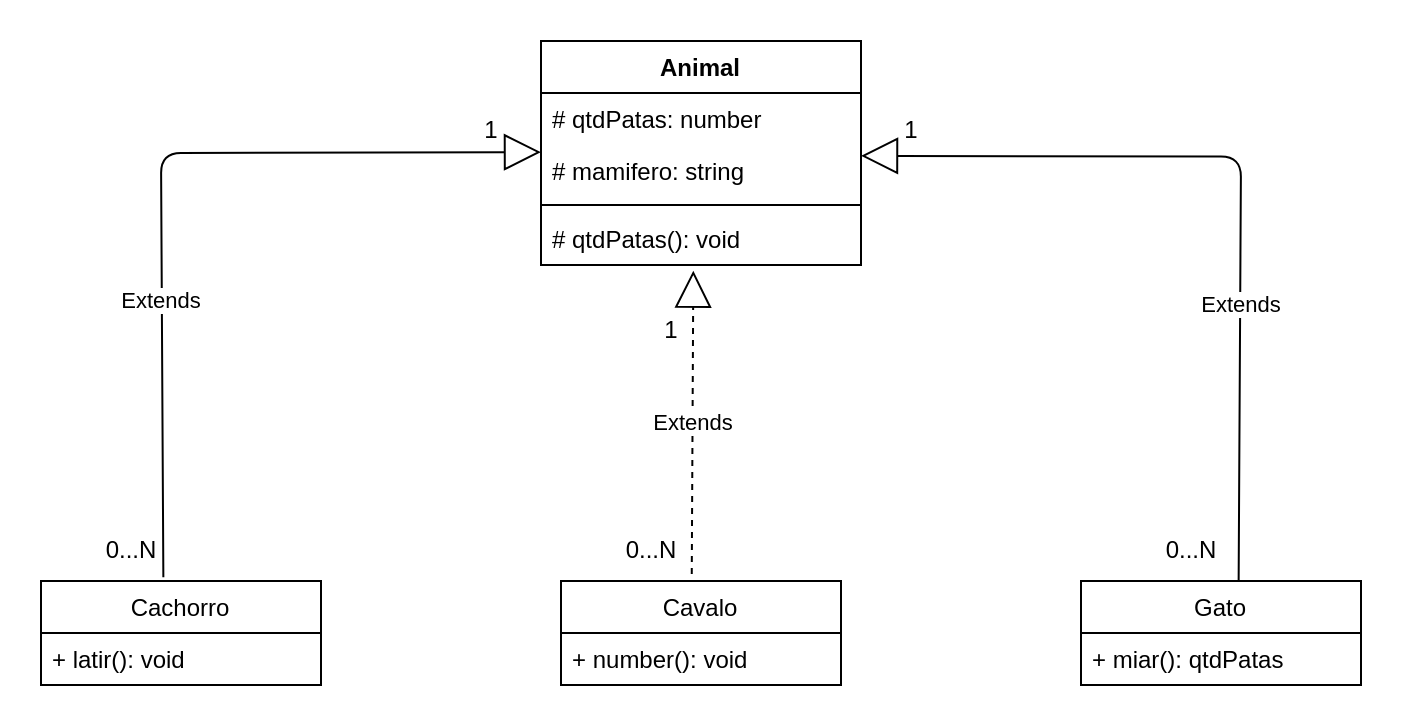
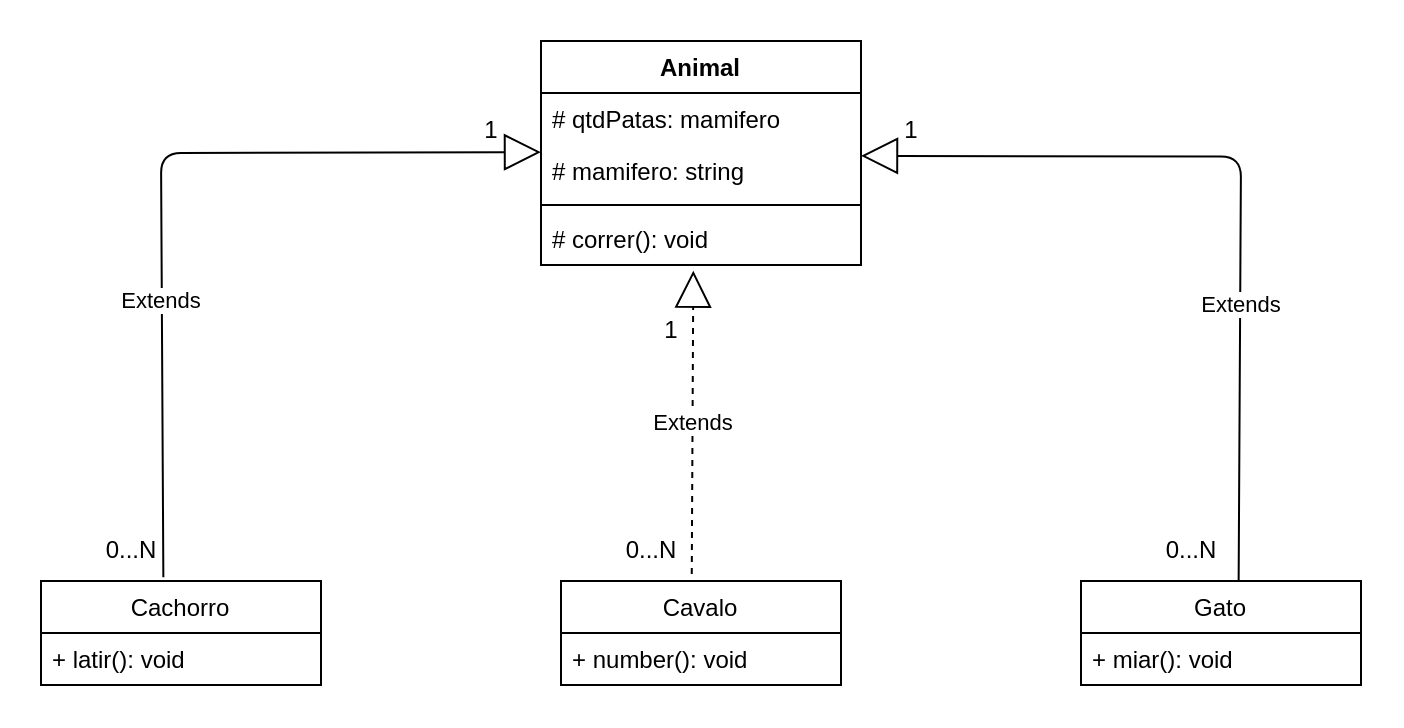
  <mxCell id="0" />
  <mxCell id="1" parent="0" />
  <mxCell id="2" value="Animal" style="swimlane;fontStyle=1;align=center;verticalAlign=top;childLayout=stackLayout;horizontal=1;startSize=26;horizontalStack=0;resizeParent=1;resizeParentMax=0;resizeLast=0;collapsible=1;marginBottom=0;" parent="1" vertex="1"><mxGeometry x="270" y="20" width="160" height="112" as="geometry" /></mxCell>
- <mxCell id="3" value="# qtdPatas: number" style="text;strokeColor=none;fillColor=none;align=left;verticalAlign=top;spacingLeft=4;spacingRight=4;overflow=hidden;rotatable=0;points=[[0,0.5],[1,0.5]];portConstraint=eastwest;" parent="2" vertex="1"><mxGeometry y="26" width="160" height="26" as="geometry" /></mxCell>
+ <mxCell id="3" value="# qtdPatas: mamifero" style="text;strokeColor=none;fillColor=none;align=left;verticalAlign=top;spacingLeft=4;spacingRight=4;overflow=hidden;rotatable=0;points=[[0,0.5],[1,0.5]];portConstraint=eastwest;" parent="2" vertex="1"><mxGeometry y="26" width="160" height="26" as="geometry" /></mxCell>
  <mxCell id="4" value="# mamifero: string" style="text;strokeColor=none;fillColor=none;align=left;verticalAlign=top;spacingLeft=4;spacingRight=4;overflow=hidden;rotatable=0;points=[[0,0.5],[1,0.5]];portConstraint=eastwest;" parent="2" vertex="1"><mxGeometry y="52" width="160" height="26" as="geometry" /></mxCell>
  <mxCell id="5" value="" style="line;strokeWidth=1;fillColor=none;align=left;verticalAlign=middle;spacingTop=-1;spacingLeft=3;spacingRight=3;rotatable=0;labelPosition=right;points=[];portConstraint=eastwest;strokeColor=inherit;" parent="2" vertex="1"><mxGeometry y="78" width="160" height="8" as="geometry" /></mxCell>
- <mxCell id="6" value="# qtdPatas(): void" style="text;strokeColor=none;fillColor=none;align=left;verticalAlign=top;spacingLeft=4;spacingRight=4;overflow=hidden;rotatable=0;points=[[0,0.5],[1,0.5]];portConstraint=eastwest;" parent="2" vertex="1"><mxGeometry y="86" width="160" height="26" as="geometry" /></mxCell>
+ <mxCell id="6" value="# correr(): void" style="text;strokeColor=none;fillColor=none;align=left;verticalAlign=top;spacingLeft=4;spacingRight=4;overflow=hidden;rotatable=0;points=[[0,0.5],[1,0.5]];portConstraint=eastwest;" parent="2" vertex="1"><mxGeometry y="86" width="160" height="26" as="geometry" /></mxCell>
  <mxCell id="7" value="Cachorro" style="swimlane;fontStyle=0;childLayout=stackLayout;horizontal=1;startSize=26;fillColor=none;horizontalStack=0;resizeParent=1;resizeParentMax=0;resizeLast=0;collapsible=1;marginBottom=0;" parent="1" vertex="1"><mxGeometry x="20" y="290" width="140" height="52" as="geometry"><mxRectangle x="80" y="300" width="90" height="30" as="alternateBounds" /></mxGeometry></mxCell>
  <mxCell id="8" value="+ latir(): void" style="text;strokeColor=none;fillColor=none;align=left;verticalAlign=top;spacingLeft=4;spacingRight=4;overflow=hidden;rotatable=0;points=[[0,0.5],[1,0.5]];portConstraint=eastwest;" parent="7" vertex="1"><mxGeometry y="26" width="140" height="26" as="geometry" /></mxCell>
  <mxCell id="9" value="Cavalo" style="swimlane;fontStyle=0;childLayout=stackLayout;horizontal=1;startSize=26;fillColor=none;horizontalStack=0;resizeParent=1;resizeParentMax=0;resizeLast=0;collapsible=1;marginBottom=0;" parent="1" vertex="1"><mxGeometry x="280" y="290" width="140" height="52" as="geometry"><mxRectangle x="80" y="300" width="90" height="30" as="alternateBounds" /></mxGeometry></mxCell>
  <mxCell id="10" value="+ number(): void" style="text;strokeColor=none;fillColor=none;align=left;verticalAlign=top;spacingLeft=4;spacingRight=4;overflow=hidden;rotatable=0;points=[[0,0.5],[1,0.5]];portConstraint=eastwest;" parent="9" vertex="1"><mxGeometry y="26" width="140" height="26" as="geometry" /></mxCell>
  <mxCell id="11" value="Extends" style="endArrow=block;endSize=16;endFill=0;html=1;exitX=0.437;exitY=-0.035;exitDx=0;exitDy=0;exitPerimeter=0;" parent="1" source="7" edge="1"><mxGeometry x="-0.313" width="160" relative="1" as="geometry"><mxPoint x="70" y="76" as="sourcePoint" /><mxPoint x="270" y="75.58" as="targetPoint" /><Array as="points"><mxPoint x="80" y="76" /></Array><mxPoint as="offset" /></mxGeometry></mxCell>
  <mxCell id="12" value="Extends" style="endArrow=block;endSize=16;endFill=0;html=1;entryX=0.476;entryY=1.109;entryDx=0;entryDy=0;entryPerimeter=0;exitX=0.467;exitY=-0.067;exitDx=0;exitDy=0;exitPerimeter=0;dashed=1;" parent="1" source="9" target="6" edge="1"><mxGeometry width="160" relative="1" as="geometry"><mxPoint x="320" y="251.667" as="sourcePoint" /><mxPoint x="480" y="251.667" as="targetPoint" /></mxGeometry></mxCell>
  <mxCell id="13" value="Gato" style="swimlane;fontStyle=0;childLayout=stackLayout;horizontal=1;startSize=26;fillColor=none;horizontalStack=0;resizeParent=1;resizeParentMax=0;resizeLast=0;collapsible=1;marginBottom=0;" parent="1" vertex="1"><mxGeometry x="540" y="290" width="140" height="52" as="geometry"><mxRectangle x="80" y="300" width="90" height="30" as="alternateBounds" /></mxGeometry></mxCell>
- <mxCell id="14" value="+ miar(): qtdPatas" style="text;strokeColor=none;fillColor=none;align=left;verticalAlign=top;spacingLeft=4;spacingRight=4;overflow=hidden;rotatable=0;points=[[0,0.5],[1,0.5]];portConstraint=eastwest;" parent="13" vertex="1"><mxGeometry y="26" width="140" height="26" as="geometry" /></mxCell>
+ <mxCell id="14" value="+ miar(): void" style="text;strokeColor=none;fillColor=none;align=left;verticalAlign=top;spacingLeft=4;spacingRight=4;overflow=hidden;rotatable=0;points=[[0,0.5],[1,0.5]];portConstraint=eastwest;" parent="13" vertex="1"><mxGeometry y="26" width="140" height="26" as="geometry" /></mxCell>
  <mxCell id="15" value="Extends" style="endArrow=block;endSize=16;endFill=0;html=1;exitX=0.437;exitY=-0.035;exitDx=0;exitDy=0;exitPerimeter=0;" parent="1" edge="1"><mxGeometry x="-0.313" width="160" relative="1" as="geometry"><mxPoint x="618.82" y="290" as="sourcePoint" /><mxPoint x="430" y="77.4" as="targetPoint" /><Array as="points"><mxPoint x="620" y="77.82" /></Array><mxPoint as="offset" /></mxGeometry></mxCell>
  <mxCell id="16" value="1" style="text;html=1;align=center;verticalAlign=middle;resizable=0;points=[];autosize=1;strokeColor=none;fillColor=none;" vertex="1" parent="1"><mxGeometry x="230" y="50" width="30" height="30" as="geometry" /></mxCell>
  <mxCell id="17" value="1" style="text;html=1;align=center;verticalAlign=middle;resizable=0;points=[];autosize=1;strokeColor=none;fillColor=none;" vertex="1" parent="1"><mxGeometry x="320" y="150" width="30" height="30" as="geometry" /></mxCell>
  <mxCell id="18" value="1" style="text;html=1;align=center;verticalAlign=middle;resizable=0;points=[];autosize=1;strokeColor=none;fillColor=none;" vertex="1" parent="1"><mxGeometry x="440" y="50" width="30" height="30" as="geometry" /></mxCell>
  <mxCell id="19" value="0...N" style="text;html=1;align=center;verticalAlign=middle;resizable=0;points=[];autosize=1;strokeColor=none;fillColor=none;" vertex="1" parent="1"><mxGeometry x="40" y="260" width="50" height="30" as="geometry" /></mxCell>
  <mxCell id="20" value="0...N" style="text;html=1;align=center;verticalAlign=middle;resizable=0;points=[];autosize=1;strokeColor=none;fillColor=none;" vertex="1" parent="1"><mxGeometry x="300" y="260" width="50" height="30" as="geometry" /></mxCell>
  <mxCell id="21" value="0...N" style="text;html=1;align=center;verticalAlign=middle;resizable=0;points=[];autosize=1;strokeColor=none;fillColor=none;" vertex="1" parent="1"><mxGeometry x="570" y="260" width="50" height="30" as="geometry" /></mxCell>
